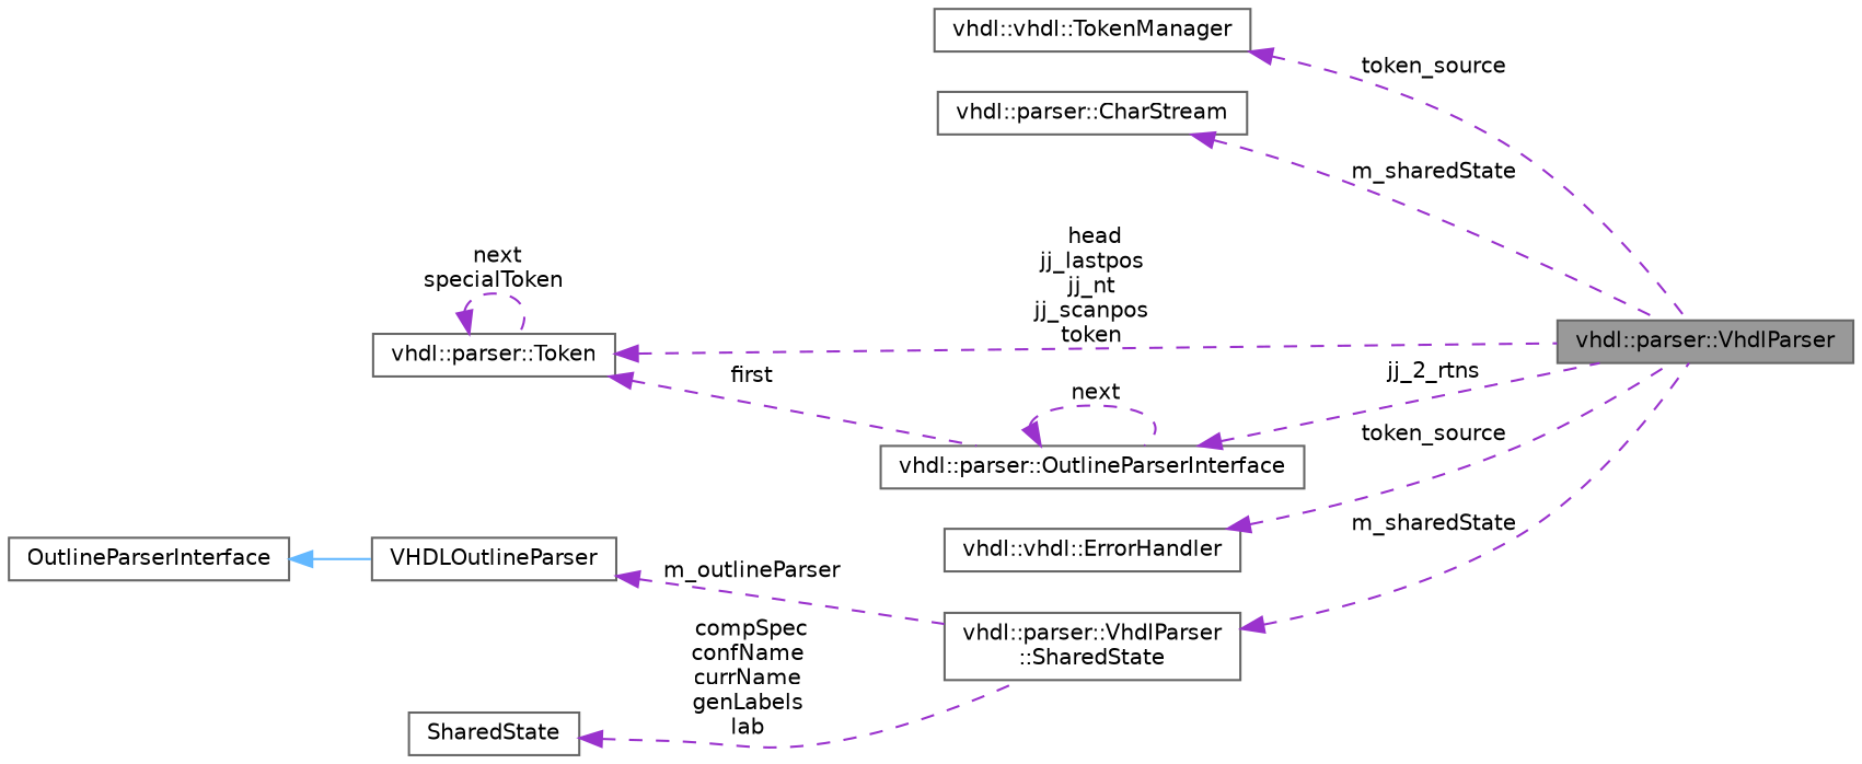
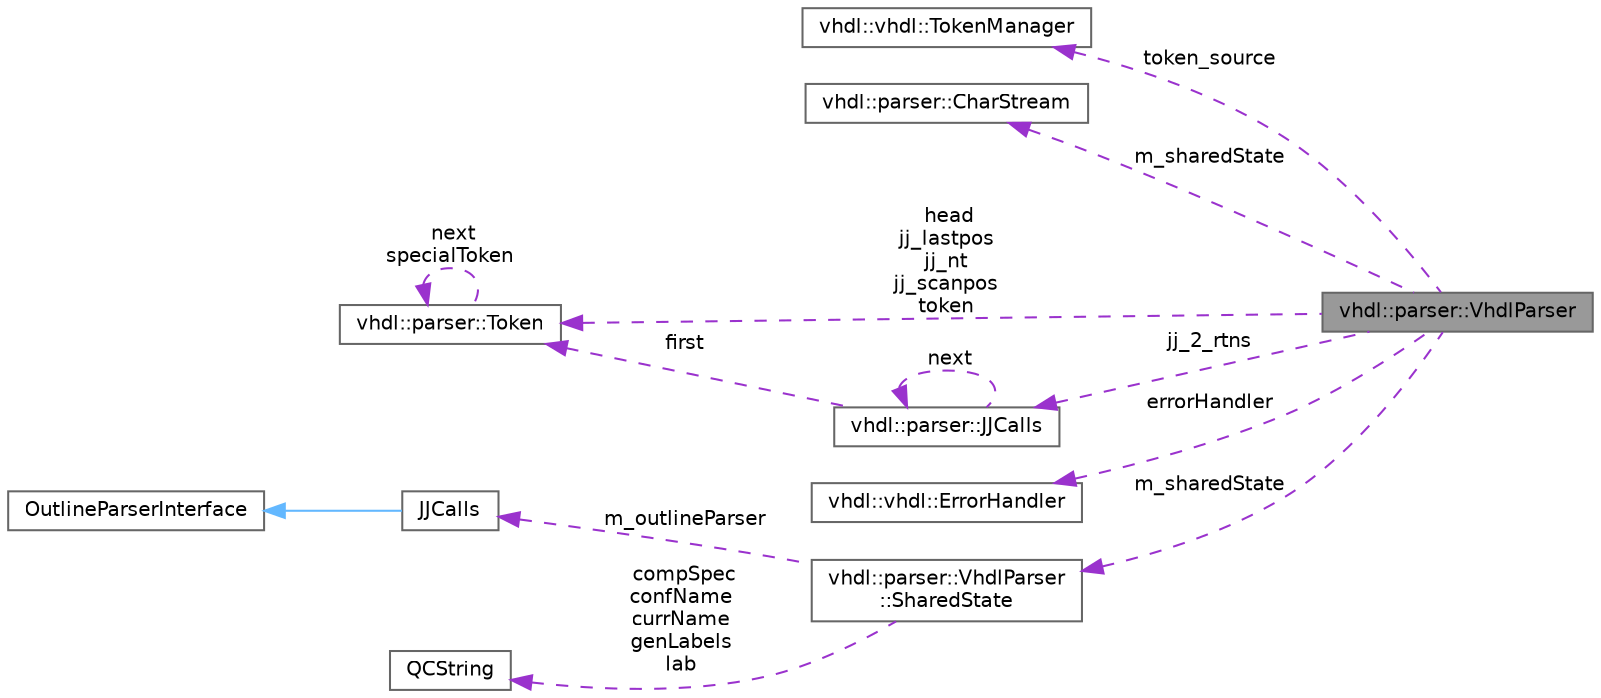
  digraph {
    rankdir=LR
    node [color=gray40 fillcolor=white fontname=Helvetica fontsize=10 shape=box style=filled]
    edge [color=darkorchid3 dir=back fontname=Helvetica fontsize=10 labelfontname=Helvetica labelfontsize=10 style=dashed]
    n1 [fillcolor=grey60 fontcolor=black height=0.2 label="vhdl::parser::VhdlParser" width=0.4]
    n2 [height=0.2 label="vhdl::vhdl::TokenManager" width=0.4]
    n3 [height=0.2 label="vhdl::parser::CharStream" width=0.4]
    n4 [height=0.2 label="vhdl::parser::Token" width=0.4]
-   n5 [height=0.2 label="vhdl::parser::OutlineParserInterface" width=0.4]
+   n5 [height=0.2 label="vhdl::parser::JJCalls" width=0.4]
    n6 [height=0.2 label="vhdl::vhdl::ErrorHandler" width=0.4]
-   n7 [height=0.2 label=VHDLOutlineParser width=0.4]
+   n7 [height=0.2 label=JJCalls width=0.4]
    n8 [height=0.2 label="vhdl::parser::VhdlParser\l::SharedState" width=0.4]
    n9 [height=0.2 label=OutlineParserInterface width=0.4]
-   n10 [height=0.2 label=SharedState width=0.4]
+   n10 [height=0.2 label=QCString width=0.4]
    n2 -> n1 [label=" token_source"]
    n3 -> n1 [label=" m_sharedState"]
    n4 -> n1 [label=" head\njj_lastpos\njj_nt\njj_scanpos\ntoken"]
    n4 -> n4 [label=" next\nspecialToken"]
    n4 -> n5 [label=" first"]
    n5 -> n1 [label=" jj_2_rtns"]
    n5 -> n5 [label=" next"]
-   n6 -> n1 [label=" token_source"]
+   n6 -> n1 [label=" errorHandler"]
    n7 -> n8 [label=" m_outlineParser"]
    n8 -> n1 [label=" m_sharedState"]
    n9 -> n7 [color=steelblue1 style=solid]
    n10 -> n8 [label=" compSpec\nconfName\ncurrName\ngenLabels\nlab"]
  }
